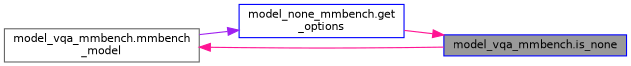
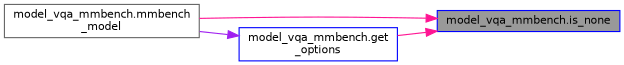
  digraph {
    rankdir=RL
    node [color=blue fillcolor=white fontname=Helvetica fontsize=10 shape=box style=filled]
    edge [color=deeppink dir=back fontname=Helvetica fontsize=10 labelfontname=Helvetica labelfontsize=10 style=solid]
    n1 [fillcolor=grey60 fontcolor=black height=0.2 label="model_vqa_mmbench.is_none" width=0.4]
    n2 [color=gray40 height=0.2 label="model_vqa_mmbench.mmbench\l_model" width=0.4]
-   n3 [height=0.2 label="model_none_mmbench.get\l_options" width=0.4]
-   n2 -> n1
+   n3 [height=0.2 label="model_vqa_mmbench.get\l_options" width=0.4]
+   n1 -> n2
    n1 -> n3
    n3 -> n2 [color=purple]
  }
